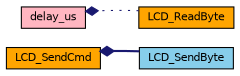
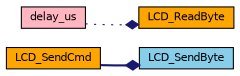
  digraph {
    rankdir=LR
    node [color=black fillcolor=orange fontname=Helvetica fontsize=10 shape=record style=filled]
    edge [arrowhead=diamond color=midnightblue fontname=Helvetica fontsize=10 labelfontname=Helvetica labelfontsize=10]
    n1 [fontcolor=black height=0.2 label=LCD_SendCmd width=0.4]
    n2 [fillcolor=skyblue height=0.2 label=LCD_SendByte width=0.4]
    n3 [fillcolor=lightpink height=0.2 label=delay_us width=0.4]
    n4 [height=0.2 label=LCD_ReadByte width=0.4]
-   n2 -> n1 [style=bold]
-   n4 -> n3 [style=dotted]
+   n1 -> n2 [style=bold]
+   n3 -> n4 [style=dotted]
  }
